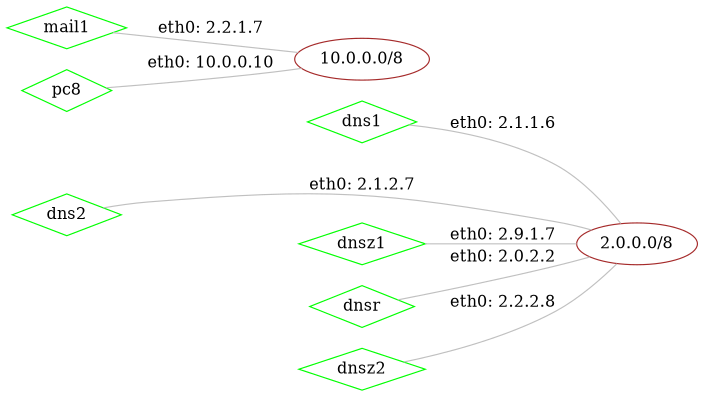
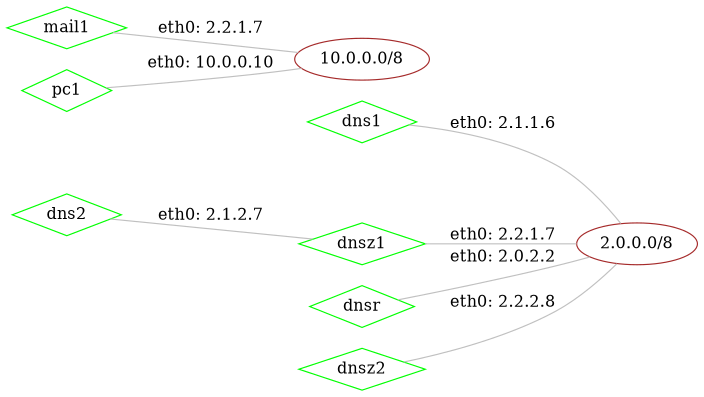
  graph {
    rankdir=LR
    node [color=green shape=diamond]
    edge [color=gray]
    n1 [color=brown label="2.0.0.0/8" shape=ellipse]
    dns1
    dns2
    dnsr
    dnsz1
    dnsz2
    n7 [color=brown label="10.0.0.0/8" shape=ellipse]
    mail1
-   pc1 [label=pc8]
+   pc1
    dns1 -- n1 [label="eth0: 2.1.1.6"]
-   dns2 -- n1 [label="eth0: 2.1.2.7"]
+   dns2 -- dnsz1 [label="eth0: 2.1.2.7"]
    dnsr -- n1 [label="eth0: 2.0.2.2"]
-   dnsz1 -- n1 [label="eth0: 2.9.1.7"]
+   dnsz1 -- n1 [label="eth0: 2.2.1.7"]
    dnsz2 -- n1 [label="eth0: 2.2.2.8"]
    mail1 -- n7 [label="eth0: 2.2.1.7"]
    pc1 -- n7 [label="eth0: 10.0.0.10"]
  }
